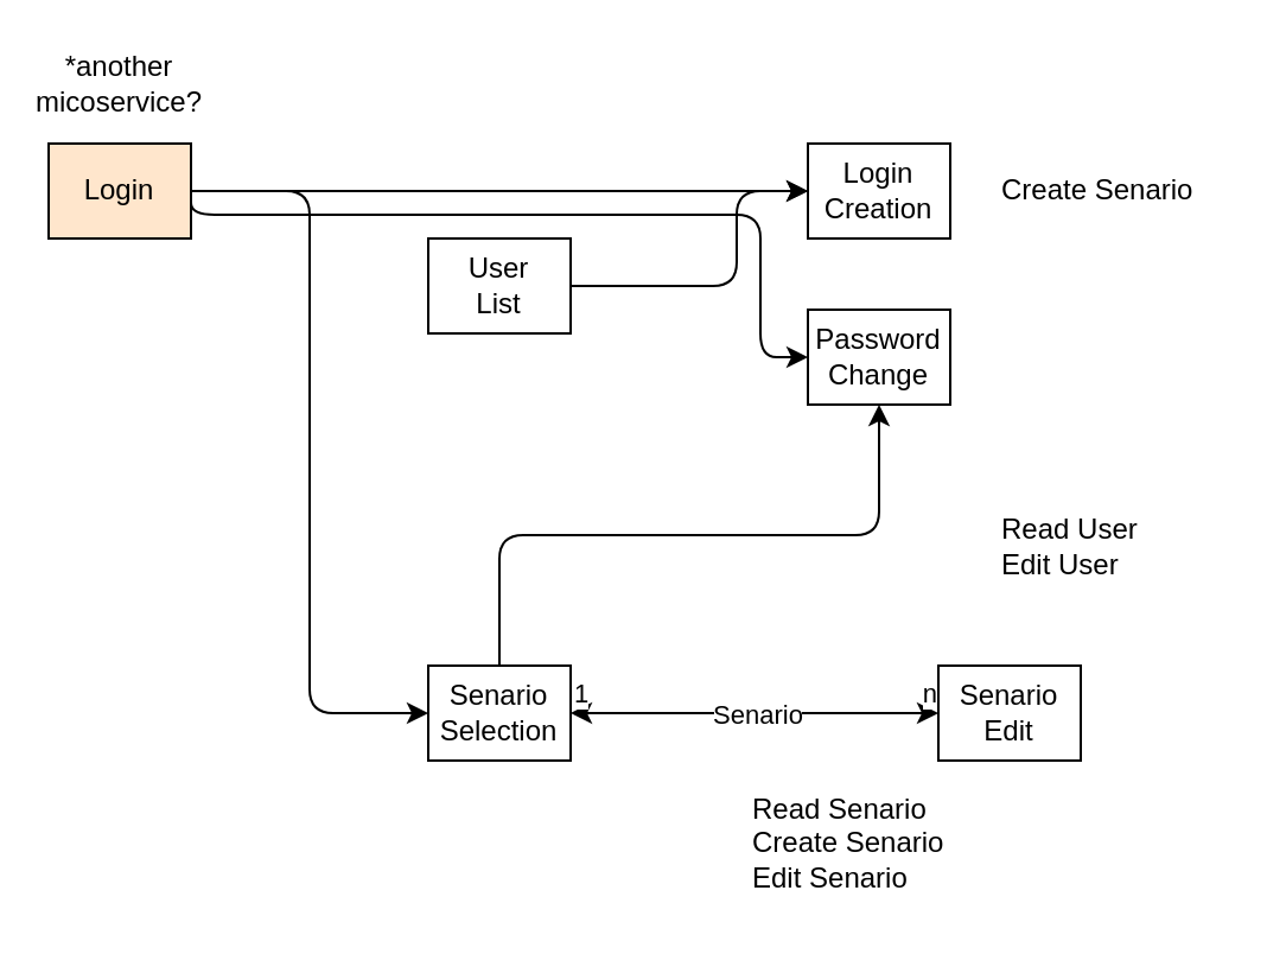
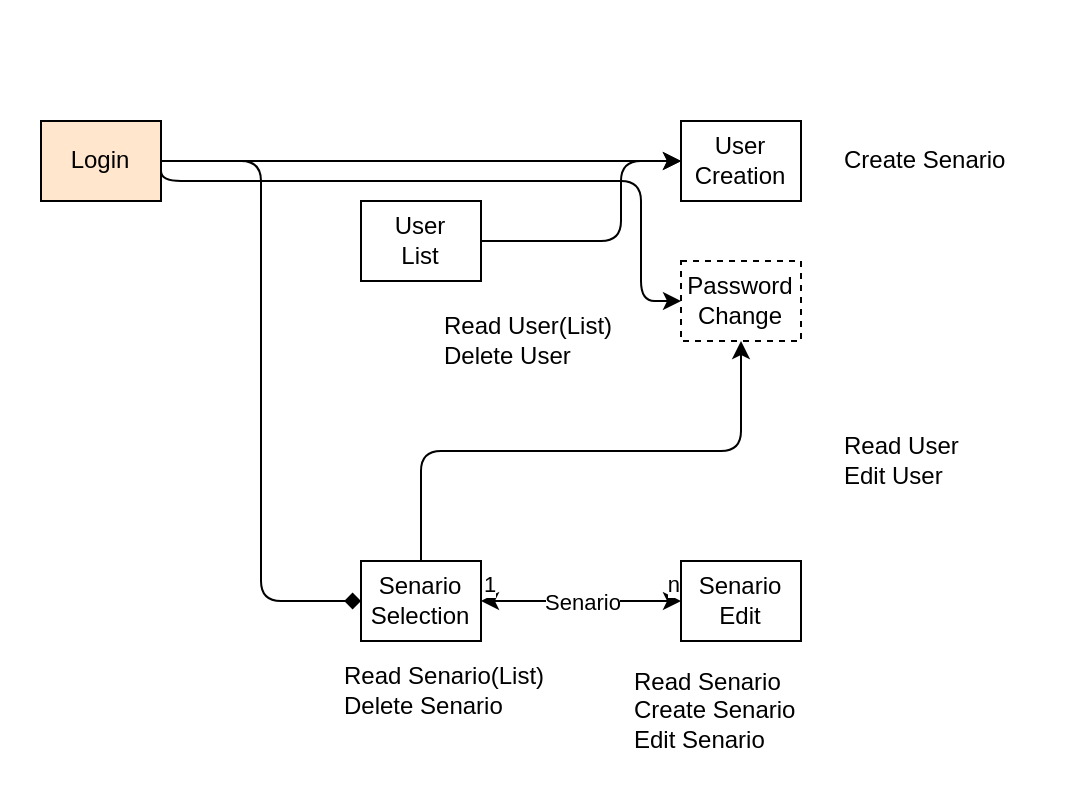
  <mxCell id="0" />
  <mxCell id="1" parent="0" />
  <mxCell id="2" style="edgeStyle=none;html=1;exitX=1;exitY=0.5;exitDx=0;exitDy=0;entryX=0;entryY=0.5;entryDx=0;entryDy=0;startArrow=none;startFill=0;" edge="1" parent="1" source="5" target="18"><mxGeometry relative="1" as="geometry" /></mxCell>
- <mxCell id="3" style="edgeStyle=orthogonalEdgeStyle;html=1;exitX=1;exitY=0.5;exitDx=0;exitDy=0;entryX=0;entryY=0.5;entryDx=0;entryDy=0;startArrow=none;startFill=0;" edge="1" parent="1" source="5" target="8"><mxGeometry relative="1" as="geometry" /></mxCell>
+ <mxCell id="3" style="edgeStyle=orthogonalEdgeStyle;html=1;exitX=1;exitY=0.5;exitDx=0;exitDy=0;entryX=0;entryY=0.5;entryDx=0;entryDy=0;startArrow=none;startFill=0;endArrow=diamond;" edge="1" parent="1" source="5" target="8"><mxGeometry relative="1" as="geometry" /></mxCell>
  <mxCell id="4" style="edgeStyle=orthogonalEdgeStyle;html=1;exitX=1;exitY=0.5;exitDx=0;exitDy=0;entryX=0;entryY=0.5;entryDx=0;entryDy=0;startArrow=none;startFill=0;" edge="1" parent="1" source="5" target="22"><mxGeometry relative="1" as="geometry"><Array as="points"><mxPoint x="80" y="90" /><mxPoint x="320" y="90" /><mxPoint x="320" y="150" /></Array></mxGeometry></mxCell>
  <mxCell id="5" value="Login" style="rounded=0;whiteSpace=wrap;html=1;fillColor=#ffe6cc;" vertex="1" parent="1"><mxGeometry x="20" y="60" width="60" height="40" as="geometry" /></mxCell>
- <mxCell id="6" value="*another micoservice?" style="text;html=1;strokeColor=none;fillColor=none;align=center;verticalAlign=middle;whiteSpace=wrap;rounded=0;" vertex="1" parent="1"><mxGeometry x="20" y="20" width="60" height="30" as="geometry" /></mxCell>
  <mxCell id="7" style="edgeStyle=orthogonalEdgeStyle;html=1;exitX=0.5;exitY=0;exitDx=0;exitDy=0;startArrow=none;startFill=0;" edge="1" parent="1" source="8" target="22"><mxGeometry relative="1" as="geometry" /></mxCell>
  <mxCell id="8" value="Senario&lt;br&gt;Selection" style="rounded=0;whiteSpace=wrap;html=1;" vertex="1" parent="1"><mxGeometry x="180" y="280" width="60" height="40" as="geometry" /></mxCell>
- <mxCell id="9" value="Senario&lt;br&gt;Edit" style="rounded=0;whiteSpace=wrap;html=1;" vertex="1" parent="1"><mxGeometry x="395" y="280" width="60" height="40" as="geometry" /></mxCell>
+ <mxCell id="9" value="Senario&lt;br&gt;Edit" style="rounded=0;whiteSpace=wrap;html=1;" vertex="1" parent="1"><mxGeometry x="340" y="280" width="60" height="40" as="geometry" /></mxCell>
+ <mxCell id="10" value="Read Senario(List)&lt;br&gt;Delete Senario" style="text;html=1;align=left;verticalAlign=middle;resizable=0;points=[];autosize=1;strokeColor=none;fillColor=none;" vertex="1" parent="1"><mxGeometry x="170" y="330" width="120" height="30" as="geometry" /></mxCell>
  <mxCell id="11" value="Read Senario&lt;br&gt;Create Senario&lt;br&gt;Edit Senario" style="text;html=1;align=left;verticalAlign=middle;resizable=0;points=[];autosize=1;strokeColor=none;fillColor=none;" vertex="1" parent="1"><mxGeometry x="315" y="330" width="100" height="50" as="geometry" /></mxCell>
  <mxCell id="12" value="" style="endArrow=classic;html=1;entryX=0;entryY=0.5;entryDx=0;entryDy=0;exitX=1;exitY=0.5;exitDx=0;exitDy=0;startArrow=classic;startFill=1;" edge="1" parent="1" source="8" target="9"><mxGeometry relative="1" as="geometry"><mxPoint x="180" y="310" as="sourcePoint" /><mxPoint x="340" y="310" as="targetPoint" /></mxGeometry></mxCell>
  <mxCell id="13" value="Senario" style="edgeLabel;resizable=0;html=1;align=center;verticalAlign=middle;" connectable="0" vertex="1" parent="12"><mxGeometry relative="1" as="geometry" /></mxCell>
  <mxCell id="14" value="1" style="edgeLabel;resizable=0;html=1;align=left;verticalAlign=bottom;" connectable="0" vertex="1" parent="12"><mxGeometry x="-1" relative="1" as="geometry" /></mxCell>
  <mxCell id="15" value="n" style="edgeLabel;resizable=0;html=1;align=right;verticalAlign=bottom;" connectable="0" vertex="1" parent="12"><mxGeometry x="1" relative="1" as="geometry" /></mxCell>
  <mxCell id="16" style="edgeStyle=orthogonalEdgeStyle;html=1;exitX=1;exitY=0.5;exitDx=0;exitDy=0;entryX=0;entryY=0.5;entryDx=0;entryDy=0;startArrow=none;startFill=0;" edge="1" parent="1" source="17" target="18"><mxGeometry relative="1" as="geometry"><Array as="points"><mxPoint x="310" y="120" /><mxPoint x="310" y="80" /></Array></mxGeometry></mxCell>
  <mxCell id="17" value="User&lt;br&gt;List" style="rounded=0;whiteSpace=wrap;html=1;" vertex="1" parent="1"><mxGeometry x="180" y="100" width="60" height="40" as="geometry" /></mxCell>
- <mxCell id="18" value="Login&lt;br&gt;Creation" style="rounded=0;whiteSpace=wrap;html=1;" vertex="1" parent="1"><mxGeometry x="340" y="60" width="60" height="40" as="geometry" /></mxCell>
+ <mxCell id="18" value="User&lt;br&gt;Creation" style="rounded=0;whiteSpace=wrap;html=1;" vertex="1" parent="1"><mxGeometry x="340" y="60" width="60" height="40" as="geometry" /></mxCell>
+ <mxCell id="19" value="Read User(List)&lt;br&gt;Delete User" style="text;html=1;align=left;verticalAlign=middle;resizable=0;points=[];autosize=1;strokeColor=none;fillColor=none;" vertex="1" parent="1"><mxGeometry x="220" y="155" width="100" height="30" as="geometry" /></mxCell>
  <mxCell id="20" value="Create Senario" style="text;html=1;align=left;verticalAlign=middle;resizable=0;points=[];autosize=1;strokeColor=none;fillColor=none;" vertex="1" parent="1"><mxGeometry x="420" y="70" width="100" height="20" as="geometry" /></mxCell>
  <mxCell id="21" value="Read User&lt;br&gt;Edit User" style="text;html=1;align=left;verticalAlign=middle;resizable=0;points=[];autosize=1;strokeColor=none;fillColor=none;" vertex="1" parent="1"><mxGeometry x="420" y="215" width="70" height="30" as="geometry" /></mxCell>
- <mxCell id="22" value="Password&lt;br&gt;Change" style="rounded=0;whiteSpace=wrap;html=1;" vertex="1" parent="1"><mxGeometry x="340" y="130" width="60" height="40" as="geometry" /></mxCell>
+ <mxCell id="22" value="Password&lt;br&gt;Change" style="rounded=0;whiteSpace=wrap;html=1;dashed=1;" vertex="1" parent="1"><mxGeometry x="340" y="130" width="60" height="40" as="geometry" /></mxCell>
